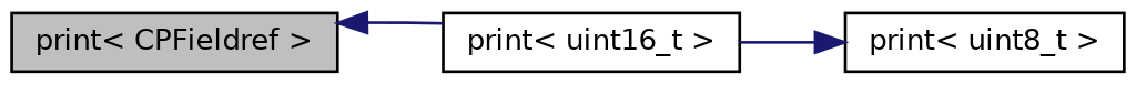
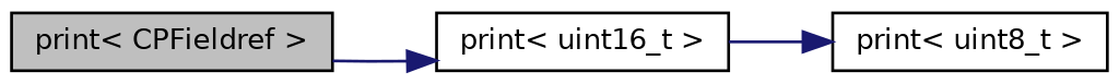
  digraph {
    fontname="DejaVu Sans"
    rankdir=LR
    node [color=black fillcolor=white fontname="DejaVu Sans" fontsize=10 shape=record style=filled]
    edge [color=midnightblue fontname="DejaVu Sans" fontsize=10 labelfontname=Helvetica labelfontsize=10 style=solid]
    n1 [fillcolor=grey75 fontcolor=black height=0.2 label="print\< CPFieldref \>" width=0.4]
    n2 [height=0.2 label="print\< uint16_t \>" width=0.4]
    n3 [height=0.2 label="print\< uint8_t \>" width=0.4]
-   n2 -> n1
+   n1 -> n2
    n2 -> n3
  }
